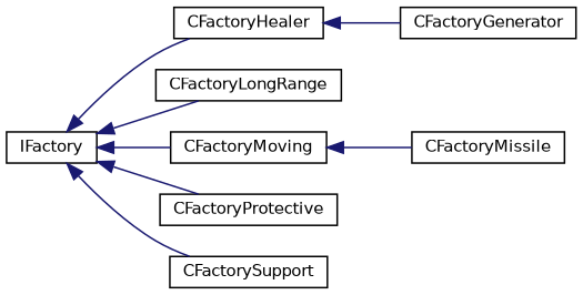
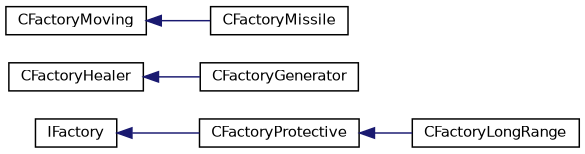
  digraph {
    rankdir=LR
    node [color=black fillcolor=white fontname=Helvetica fontsize=10 shape=record style=filled]
    edge [color=midnightblue dir=back fontname=Helvetica fontsize=10 labelfontname=Helvetica labelfontsize=10 style=solid]
    n1 [height=0.2 label=IFactory width=0.4]
    n2 [height=0.2 label=CFactoryHealer width=0.4]
    n3 [height=0.2 label=CFactoryLongRange width=0.4]
    n4 [height=0.2 label=CFactoryMoving width=0.4]
    n5 [height=0.2 label=CFactoryProtective width=0.4]
-   n6 [height=0.2 label=CFactorySupport width=0.4]
    n7 [height=0.2 label=CFactoryGenerator width=0.4]
    n8 [height=0.2 label=CFactoryMissile width=0.4]
-   n1 -> n2
-   n1 -> n3
-   n1 -> n4
+   n5 -> n3
    n1 -> n5
-   n1 -> n6
    n2 -> n7
    n4 -> n8
  }
